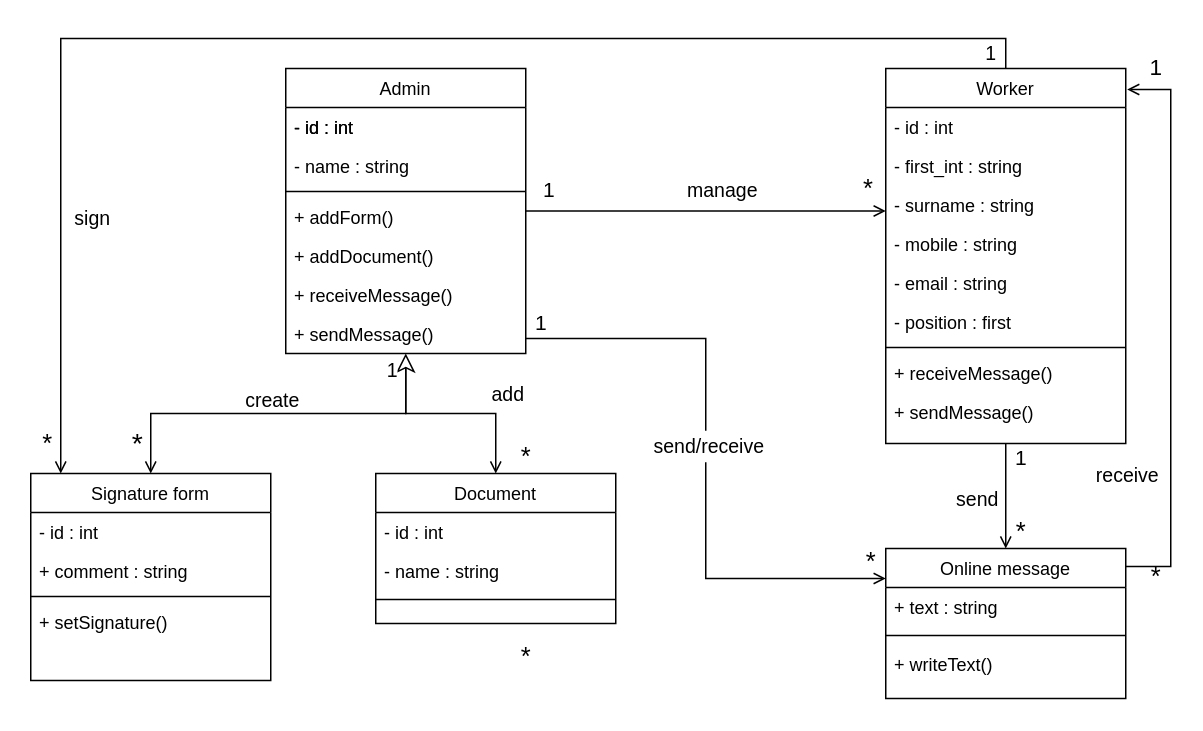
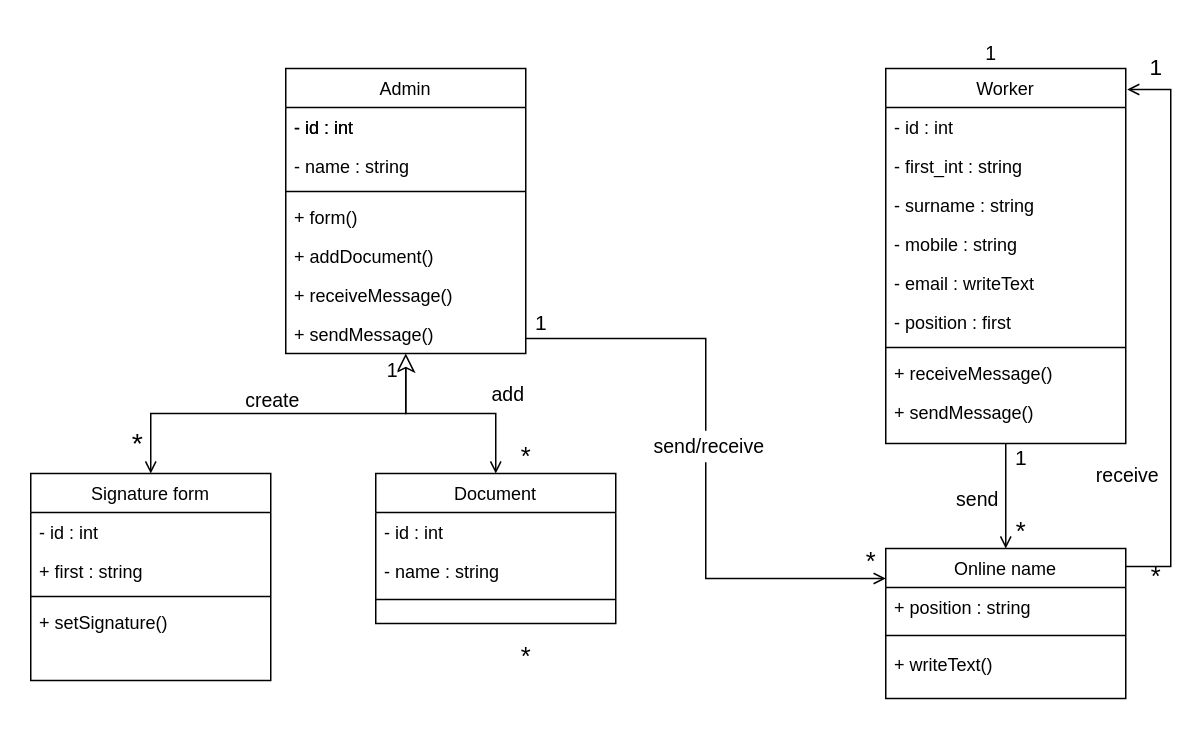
  <mxCell id="0" />
  <mxCell id="1" parent="0" />
  <mxCell id="2" value="Admin" style="swimlane;fontStyle=0;align=center;verticalAlign=top;childLayout=stackLayout;horizontal=1;startSize=26;horizontalStack=0;resizeParent=1;resizeLast=0;collapsible=1;marginBottom=0;rounded=0;shadow=0;strokeWidth=1;" parent="1" vertex="1"><mxGeometry x="190" y="45" width="160" height="190" as="geometry"><mxRectangle x="220" y="120" width="160" height="26" as="alternateBounds" /></mxGeometry></mxCell>
  <mxCell id="3" value="- id : int" style="text;align=left;verticalAlign=top;spacingLeft=4;spacingRight=4;overflow=hidden;rotatable=0;points=[[0,0.5],[1,0.5]];portConstraint=eastwest;" parent="2" vertex="1"><mxGeometry y="26" width="160" height="26" as="geometry" /></mxCell>
  <mxCell id="4" value="- name : string" style="text;align=left;verticalAlign=top;spacingLeft=4;spacingRight=4;overflow=hidden;rotatable=0;points=[[0,0.5],[1,0.5]];portConstraint=eastwest;rounded=0;shadow=0;html=0;" vertex="1" parent="2"><mxGeometry y="52" width="160" height="26" as="geometry" /></mxCell>
  <mxCell id="5" value="" style="line;html=1;strokeWidth=1;align=left;verticalAlign=middle;spacingTop=-1;spacingLeft=3;spacingRight=3;rotatable=0;labelPosition=right;points=[];portConstraint=eastwest;" parent="2" vertex="1"><mxGeometry y="78" width="160" height="8" as="geometry" /></mxCell>
- <mxCell id="6" value="+ addForm()" style="text;align=left;verticalAlign=top;spacingLeft=4;spacingRight=4;overflow=hidden;rotatable=0;points=[[0,0.5],[1,0.5]];portConstraint=eastwest;" vertex="1" parent="2"><mxGeometry y="86" width="160" height="26" as="geometry" /></mxCell>
+ <mxCell id="6" value="+ form()" style="text;align=left;verticalAlign=top;spacingLeft=4;spacingRight=4;overflow=hidden;rotatable=0;points=[[0,0.5],[1,0.5]];portConstraint=eastwest;" vertex="1" parent="2"><mxGeometry y="86" width="160" height="26" as="geometry" /></mxCell>
  <mxCell id="7" value="+ addDocument()" style="text;align=left;verticalAlign=top;spacingLeft=4;spacingRight=4;overflow=hidden;rotatable=0;points=[[0,0.5],[1,0.5]];portConstraint=eastwest;" vertex="1" parent="2"><mxGeometry y="112" width="160" height="26" as="geometry" /></mxCell>
  <mxCell id="8" value="+ receiveMessage()" style="text;align=left;verticalAlign=top;spacingLeft=4;spacingRight=4;overflow=hidden;rotatable=0;points=[[0,0.5],[1,0.5]];portConstraint=eastwest;" vertex="1" parent="2"><mxGeometry y="138" width="160" height="26" as="geometry" /></mxCell>
  <mxCell id="9" value="+ sendMessage()" style="text;align=left;verticalAlign=top;spacingLeft=4;spacingRight=4;overflow=hidden;rotatable=0;points=[[0,0.5],[1,0.5]];portConstraint=eastwest;" vertex="1" parent="2"><mxGeometry y="164" width="160" height="26" as="geometry" /></mxCell>
  <mxCell id="10" value="Signature form" style="swimlane;fontStyle=0;align=center;verticalAlign=top;childLayout=stackLayout;horizontal=1;startSize=26;horizontalStack=0;resizeParent=1;resizeLast=0;collapsible=1;marginBottom=0;rounded=0;shadow=0;strokeWidth=1;" parent="1" vertex="1"><mxGeometry x="20" y="315" width="160" height="138" as="geometry"><mxRectangle x="130" y="380" width="160" height="26" as="alternateBounds" /></mxGeometry></mxCell>
  <mxCell id="11" value="- id : int" style="text;align=left;verticalAlign=top;spacingLeft=4;spacingRight=4;overflow=hidden;rotatable=0;points=[[0,0.5],[1,0.5]];portConstraint=eastwest;" vertex="1" parent="10"><mxGeometry y="26" width="160" height="26" as="geometry" /></mxCell>
- <mxCell id="12" value="+ comment : string" style="text;align=left;verticalAlign=top;spacingLeft=4;spacingRight=4;overflow=hidden;rotatable=0;points=[[0,0.5],[1,0.5]];portConstraint=eastwest;rounded=0;shadow=0;html=0;" parent="10" vertex="1"><mxGeometry y="52" width="160" height="26" as="geometry" /></mxCell>
+ <mxCell id="12" value="+ first : string" style="text;align=left;verticalAlign=top;spacingLeft=4;spacingRight=4;overflow=hidden;rotatable=0;points=[[0,0.5],[1,0.5]];portConstraint=eastwest;rounded=0;shadow=0;html=0;" parent="10" vertex="1"><mxGeometry y="52" width="160" height="26" as="geometry" /></mxCell>
  <mxCell id="13" value="" style="line;html=1;strokeWidth=1;align=left;verticalAlign=middle;spacingTop=-1;spacingLeft=3;spacingRight=3;rotatable=0;labelPosition=right;points=[];portConstraint=eastwest;" parent="10" vertex="1"><mxGeometry y="78" width="160" height="8" as="geometry" /></mxCell>
  <mxCell id="14" value="+ setSignature()" style="text;align=left;verticalAlign=top;spacingLeft=4;spacingRight=4;overflow=hidden;rotatable=0;points=[[0,0.5],[1,0.5]];portConstraint=eastwest;" vertex="1" parent="10"><mxGeometry y="86" width="160" height="26" as="geometry" /></mxCell>
  <mxCell id="15" value="" style="endArrow=classic;endSize=10;endFill=0;shadow=0;strokeWidth=1;rounded=0;edgeStyle=elbowEdgeStyle;elbow=vertical;startArrow=open;startFill=0;" parent="1" source="10" target="2" edge="1"><mxGeometry width="160" relative="1" as="geometry"><mxPoint x="200" y="198" as="sourcePoint" /><mxPoint x="200" y="198" as="targetPoint" /></mxGeometry></mxCell>
  <mxCell id="16" value="create" style="edgeLabel;html=1;align=center;verticalAlign=middle;resizable=0;points=[];fontSize=13;" vertex="1" connectable="0" parent="15"><mxGeometry x="0.088" y="1" relative="1" as="geometry"><mxPoint x="-16" y="-9" as="offset" /></mxGeometry></mxCell>
  <mxCell id="17" value="1" style="edgeLabel;html=1;align=center;verticalAlign=middle;resizable=0;points=[];fontSize=13;" vertex="1" connectable="0" parent="15"><mxGeometry x="0.952" y="-1" relative="1" as="geometry"><mxPoint x="-11" y="4" as="offset" /></mxGeometry></mxCell>
  <mxCell id="18" value="&lt;font style=&quot;font-size: 19px&quot;&gt;*&lt;/font&gt;" style="edgeLabel;html=1;align=center;verticalAlign=middle;resizable=0;points=[];" vertex="1" connectable="0" parent="15"><mxGeometry x="-0.92" y="-2" relative="1" as="geometry"><mxPoint x="-12" y="-10" as="offset" /></mxGeometry></mxCell>
  <mxCell id="19" style="edgeStyle=orthogonalEdgeStyle;rounded=0;orthogonalLoop=1;jettySize=auto;html=1;exitX=0.5;exitY=0;exitDx=0;exitDy=0;startArrow=open;startFill=0;endArrow=none;endFill=0;fontSize=17;" edge="1" parent="1" source="21"><mxGeometry relative="1" as="geometry"><mxPoint x="270" y="245" as="targetPoint" /><Array as="points"><mxPoint x="330" y="275" /><mxPoint x="270" y="275" /></Array></mxGeometry></mxCell>
  <mxCell id="20" value="&lt;font style=&quot;font-size: 13px&quot;&gt;add&lt;/font&gt;" style="edgeLabel;html=1;align=center;verticalAlign=middle;resizable=0;points=[];fontSize=17;" vertex="1" connectable="0" parent="19"><mxGeometry x="-0.322" y="-4" relative="1" as="geometry"><mxPoint x="11" y="-10" as="offset" /></mxGeometry></mxCell>
  <mxCell id="21" value="Document" style="swimlane;fontStyle=0;align=center;verticalAlign=top;childLayout=stackLayout;horizontal=1;startSize=26;horizontalStack=0;resizeParent=1;resizeLast=0;collapsible=1;marginBottom=0;rounded=0;shadow=0;strokeWidth=1;" parent="1" vertex="1"><mxGeometry x="250" y="315" width="160" height="100" as="geometry"><mxRectangle x="340" y="380" width="170" height="26" as="alternateBounds" /></mxGeometry></mxCell>
  <mxCell id="22" value="- id : int" style="text;align=left;verticalAlign=top;spacingLeft=4;spacingRight=4;overflow=hidden;rotatable=0;points=[[0,0.5],[1,0.5]];portConstraint=eastwest;" vertex="1" parent="21"><mxGeometry y="26" width="160" height="26" as="geometry" /></mxCell>
  <mxCell id="23" value="- name : string" style="text;align=left;verticalAlign=top;spacingLeft=4;spacingRight=4;overflow=hidden;rotatable=0;points=[[0,0.5],[1,0.5]];portConstraint=eastwest;rounded=0;shadow=0;html=0;" vertex="1" parent="21"><mxGeometry y="52" width="160" height="26" as="geometry" /></mxCell>
  <mxCell id="24" value="" style="line;html=1;strokeWidth=1;align=left;verticalAlign=middle;spacingTop=-1;spacingLeft=3;spacingRight=3;rotatable=0;labelPosition=right;points=[];portConstraint=eastwest;" parent="21" vertex="1"><mxGeometry y="78" width="160" height="12" as="geometry" /></mxCell>
  <mxCell id="25" style="edgeStyle=orthogonalEdgeStyle;rounded=0;orthogonalLoop=1;jettySize=auto;html=1;exitX=0.5;exitY=1;exitDx=0;exitDy=0;entryX=0.5;entryY=0;entryDx=0;entryDy=0;startArrow=none;startFill=0;endArrow=open;endFill=0;fontSize=17;" edge="1" parent="1" source="30" target="46"><mxGeometry relative="1" as="geometry" /></mxCell>
  <mxCell id="26" value="&lt;font style=&quot;font-size: 13px&quot;&gt;send&lt;/font&gt;" style="edgeLabel;html=1;align=center;verticalAlign=middle;resizable=0;points=[];fontSize=17;" vertex="1" connectable="0" parent="25"><mxGeometry x="0.029" y="-1" relative="1" as="geometry"><mxPoint x="-19" as="offset" /></mxGeometry></mxCell>
- <mxCell id="27" style="edgeStyle=orthogonalEdgeStyle;rounded=0;orthogonalLoop=1;jettySize=auto;html=1;exitX=0.5;exitY=0;exitDx=0;exitDy=0;startArrow=none;startFill=0;endArrow=open;endFill=0;fontSize=17;entryX=0.125;entryY=0;entryDx=0;entryDy=0;entryPerimeter=0;" edge="1" parent="1" source="30" target="10"><mxGeometry relative="1" as="geometry"><mxPoint x="40" y="5" as="targetPoint" /></mxGeometry></mxCell>
- <mxCell id="28" value="&lt;font style=&quot;font-size: 13px&quot;&gt;sign&lt;/font&gt;" style="edgeLabel;html=1;align=center;verticalAlign=middle;resizable=0;points=[];fontSize=17;" vertex="1" connectable="0" parent="27"><mxGeometry x="0.64" y="1" relative="1" as="geometry"><mxPoint x="19" y="-2" as="offset" /></mxGeometry></mxCell>
- <mxCell id="29" value="*" style="edgeLabel;html=1;align=center;verticalAlign=middle;resizable=0;points=[];fontSize=17;" vertex="1" connectable="0" parent="27"><mxGeometry x="0.977" y="3" relative="1" as="geometry"><mxPoint x="-13" y="-9" as="offset" /></mxGeometry></mxCell>
  <mxCell id="30" value="Worker" style="swimlane;fontStyle=0;align=center;verticalAlign=top;childLayout=stackLayout;horizontal=1;startSize=26;horizontalStack=0;resizeParent=1;resizeLast=0;collapsible=1;marginBottom=0;rounded=0;shadow=0;strokeWidth=1;" parent="1" vertex="1"><mxGeometry x="590" y="45" width="160" height="250" as="geometry"><mxRectangle x="550" y="140" width="160" height="26" as="alternateBounds" /></mxGeometry></mxCell>
  <mxCell id="31" value="- id : int " style="text;align=left;verticalAlign=top;spacingLeft=4;spacingRight=4;overflow=hidden;rotatable=0;points=[[0,0.5],[1,0.5]];portConstraint=eastwest;" parent="30" vertex="1"><mxGeometry y="26" width="160" height="26" as="geometry" /></mxCell>
  <mxCell id="32" value="- first_int : string" style="text;align=left;verticalAlign=top;spacingLeft=4;spacingRight=4;overflow=hidden;rotatable=0;points=[[0,0.5],[1,0.5]];portConstraint=eastwest;rounded=0;shadow=0;html=0;" parent="30" vertex="1"><mxGeometry y="52" width="160" height="26" as="geometry" /></mxCell>
  <mxCell id="33" value="- surname : string" style="text;align=left;verticalAlign=top;spacingLeft=4;spacingRight=4;overflow=hidden;rotatable=0;points=[[0,0.5],[1,0.5]];portConstraint=eastwest;rounded=0;shadow=0;html=0;" parent="30" vertex="1"><mxGeometry y="78" width="160" height="26" as="geometry" /></mxCell>
  <mxCell id="34" value="- mobile : string" style="text;align=left;verticalAlign=top;spacingLeft=4;spacingRight=4;overflow=hidden;rotatable=0;points=[[0,0.5],[1,0.5]];portConstraint=eastwest;rounded=0;shadow=0;html=0;" parent="30" vertex="1"><mxGeometry y="104" width="160" height="26" as="geometry" /></mxCell>
- <mxCell id="35" value="- email : string" style="text;align=left;verticalAlign=top;spacingLeft=4;spacingRight=4;overflow=hidden;rotatable=0;points=[[0,0.5],[1,0.5]];portConstraint=eastwest;rounded=0;shadow=0;html=0;" parent="30" vertex="1"><mxGeometry y="130" width="160" height="26" as="geometry" /></mxCell>
+ <mxCell id="35" value="- email : writeText" style="text;align=left;verticalAlign=top;spacingLeft=4;spacingRight=4;overflow=hidden;rotatable=0;points=[[0,0.5],[1,0.5]];portConstraint=eastwest;rounded=0;shadow=0;html=0;" parent="30" vertex="1"><mxGeometry y="130" width="160" height="26" as="geometry" /></mxCell>
  <mxCell id="36" value="- position : first " style="text;align=left;verticalAlign=top;spacingLeft=4;spacingRight=4;overflow=hidden;rotatable=0;points=[[0,0.5],[1,0.5]];portConstraint=eastwest;rounded=0;shadow=0;html=0;" vertex="1" parent="30"><mxGeometry y="156" width="160" height="26" as="geometry" /></mxCell>
  <mxCell id="37" value="" style="line;html=1;strokeWidth=1;align=left;verticalAlign=middle;spacingTop=-1;spacingLeft=3;spacingRight=3;rotatable=0;labelPosition=right;points=[];portConstraint=eastwest;" parent="30" vertex="1"><mxGeometry y="182" width="160" height="8" as="geometry" /></mxCell>
  <mxCell id="38" value="+ receiveMessage()" style="text;align=left;verticalAlign=top;spacingLeft=4;spacingRight=4;overflow=hidden;rotatable=0;points=[[0,0.5],[1,0.5]];portConstraint=eastwest;" vertex="1" parent="30"><mxGeometry y="190" width="160" height="26" as="geometry" /></mxCell>
  <mxCell id="39" value="+ sendMessage()" style="text;align=left;verticalAlign=top;spacingLeft=4;spacingRight=4;overflow=hidden;rotatable=0;points=[[0,0.5],[1,0.5]];portConstraint=eastwest;" vertex="1" parent="30"><mxGeometry y="216" width="160" height="26" as="geometry" /></mxCell>
- <mxCell id="40" value="" style="endArrow=open;shadow=0;strokeWidth=1;rounded=0;endFill=1;edgeStyle=elbowEdgeStyle;elbow=vertical;" parent="1" source="2" target="30" edge="1"><mxGeometry x="0.5" y="41" relative="1" as="geometry"><mxPoint x="380" y="187" as="sourcePoint" /><mxPoint x="540" y="187" as="targetPoint" /><mxPoint x="-40" y="32" as="offset" /></mxGeometry></mxCell>
- <mxCell id="41" value="1" style="resizable=0;align=left;verticalAlign=bottom;labelBackgroundColor=none;fontSize=14;" parent="40" connectable="0" vertex="1"><mxGeometry x="-1" relative="1" as="geometry"><mxPoint x="10" y="-5" as="offset" /></mxGeometry></mxCell>
- <mxCell id="42" value="*" style="resizable=0;align=right;verticalAlign=bottom;labelBackgroundColor=none;fontSize=17;" parent="40" connectable="0" vertex="1"><mxGeometry x="1" relative="1" as="geometry"><mxPoint x="-7" y="-5" as="offset" /></mxGeometry></mxCell>
- <mxCell id="43" value="&lt;font style=&quot;font-size: 13px&quot;&gt;manage&lt;/font&gt;" style="edgeLabel;html=1;align=center;verticalAlign=middle;resizable=0;points=[];fontSize=17;" vertex="1" connectable="0" parent="40"><mxGeometry x="0.142" relative="1" as="geometry"><mxPoint x="-7" y="-15" as="offset" /></mxGeometry></mxCell>
  <mxCell id="44" value="- id : int" style="text;align=left;verticalAlign=top;spacingLeft=4;spacingRight=4;overflow=hidden;rotatable=0;points=[[0,0.5],[1,0.5]];portConstraint=eastwest;" vertex="1" parent="1"><mxGeometry x="190" y="71" width="160" height="26" as="geometry" /></mxCell>
  <mxCell id="45" value="*" style="text;html=1;align=center;verticalAlign=middle;resizable=0;points=[];autosize=1;fontSize=17;" vertex="1" parent="1"><mxGeometry x="340" y="290" width="20" height="30" as="geometry" /></mxCell>
- <mxCell id="46" value="Online message" style="swimlane;fontStyle=0;align=center;verticalAlign=top;childLayout=stackLayout;horizontal=1;startSize=26;horizontalStack=0;resizeParent=1;resizeLast=0;collapsible=1;marginBottom=0;rounded=0;shadow=0;strokeWidth=1;" vertex="1" parent="1"><mxGeometry x="590" y="365" width="160" height="100" as="geometry"><mxRectangle x="340" y="380" width="170" height="26" as="alternateBounds" /></mxGeometry></mxCell>
- <mxCell id="47" value="+ text : string" style="text;align=left;verticalAlign=top;spacingLeft=4;spacingRight=4;overflow=hidden;rotatable=0;points=[[0,0.5],[1,0.5]];portConstraint=eastwest;" vertex="1" parent="46"><mxGeometry y="26" width="160" height="26" as="geometry" /></mxCell>
+ <mxCell id="46" value="Online name" style="swimlane;fontStyle=0;align=center;verticalAlign=top;childLayout=stackLayout;horizontal=1;startSize=26;horizontalStack=0;resizeParent=1;resizeLast=0;collapsible=1;marginBottom=0;rounded=0;shadow=0;strokeWidth=1;" vertex="1" parent="1"><mxGeometry x="590" y="365" width="160" height="100" as="geometry"><mxRectangle x="340" y="380" width="170" height="26" as="alternateBounds" /></mxGeometry></mxCell>
+ <mxCell id="47" value="+ position : string" style="text;align=left;verticalAlign=top;spacingLeft=4;spacingRight=4;overflow=hidden;rotatable=0;points=[[0,0.5],[1,0.5]];portConstraint=eastwest;" vertex="1" parent="46"><mxGeometry y="26" width="160" height="26" as="geometry" /></mxCell>
  <mxCell id="48" value="" style="line;html=1;strokeWidth=1;align=left;verticalAlign=middle;spacingTop=-1;spacingLeft=3;spacingRight=3;rotatable=0;labelPosition=right;points=[];portConstraint=eastwest;" vertex="1" parent="46"><mxGeometry y="52" width="160" height="12" as="geometry" /></mxCell>
  <mxCell id="49" value="+ writeText()" style="text;align=left;verticalAlign=top;spacingLeft=4;spacingRight=4;overflow=hidden;rotatable=0;points=[[0,0.5],[1,0.5]];portConstraint=eastwest;" vertex="1" parent="46"><mxGeometry y="64" width="160" height="26" as="geometry" /></mxCell>
  <mxCell id="50" value="&lt;font style=&quot;font-size: 14px&quot;&gt;1&lt;/font&gt;" style="text;html=1;align=center;verticalAlign=middle;resizable=0;points=[];autosize=1;fontSize=17;" vertex="1" parent="1"><mxGeometry x="670" y="290" width="20" height="30" as="geometry" /></mxCell>
  <mxCell id="51" value="*" style="text;html=1;align=center;verticalAlign=middle;resizable=0;points=[];autosize=1;fontSize=17;" vertex="1" parent="1"><mxGeometry x="670" y="340" width="20" height="30" as="geometry" /></mxCell>
  <mxCell id="52" style="edgeStyle=orthogonalEdgeStyle;rounded=0;orthogonalLoop=1;jettySize=auto;html=1;exitX=1.006;exitY=0.056;exitDx=0;exitDy=0;entryX=1;entryY=0.12;entryDx=0;entryDy=0;entryPerimeter=0;startArrow=open;startFill=0;endArrow=none;endFill=0;fontSize=17;exitPerimeter=0;" edge="1" parent="1" source="30" target="46"><mxGeometry relative="1" as="geometry"><Array as="points"><mxPoint x="780" y="59" /><mxPoint x="780" y="377" /></Array></mxGeometry></mxCell>
  <mxCell id="53" value="&lt;font style=&quot;font-size: 13px&quot;&gt;receive&lt;/font&gt;" style="edgeLabel;html=1;align=center;verticalAlign=middle;resizable=0;points=[];fontSize=17;" vertex="1" connectable="0" parent="52"><mxGeometry x="0.501" y="-2" relative="1" as="geometry"><mxPoint x="-28" y="2.04" as="offset" /></mxGeometry></mxCell>
  <mxCell id="54" value="&lt;font style=&quot;font-size: 15px&quot;&gt;1&lt;/font&gt;" style="text;html=1;align=center;verticalAlign=middle;resizable=0;points=[];autosize=1;fontSize=17;" vertex="1" parent="1"><mxGeometry x="760" y="30" width="20" height="30" as="geometry" /></mxCell>
  <mxCell id="55" value="*" style="text;html=1;align=center;verticalAlign=middle;resizable=0;points=[];autosize=1;fontSize=17;" vertex="1" parent="1"><mxGeometry x="760" y="370" width="20" height="30" as="geometry" /></mxCell>
  <mxCell id="56" value="&lt;font style=&quot;font-size: 13px&quot;&gt;1&lt;/font&gt;" style="text;html=1;align=center;verticalAlign=middle;resizable=0;points=[];autosize=1;fontSize=17;" vertex="1" parent="1"><mxGeometry x="650" y="20" width="20" height="30" as="geometry" /></mxCell>
  <mxCell id="57" value="*" style="text;html=1;align=center;verticalAlign=middle;resizable=0;points=[];autosize=1;fontSize=17;" vertex="1" parent="1"><mxGeometry x="340" y="423" width="20" height="30" as="geometry" /></mxCell>
  <mxCell id="58" style="edgeStyle=orthogonalEdgeStyle;rounded=0;orthogonalLoop=1;jettySize=auto;html=1;startArrow=none;startFill=0;endArrow=open;endFill=0;fontSize=17;" edge="1" parent="1"><mxGeometry relative="1" as="geometry"><mxPoint x="350" y="225" as="sourcePoint" /><mxPoint x="590" y="385" as="targetPoint" /><Array as="points"><mxPoint x="470" y="225" /><mxPoint x="470" y="385" /><mxPoint x="590" y="385" /></Array></mxGeometry></mxCell>
  <mxCell id="59" value="&lt;font style=&quot;font-size: 13px&quot;&gt;send/receive&lt;/font&gt;" style="edgeLabel;html=1;align=center;verticalAlign=middle;resizable=0;points=[];fontSize=17;" vertex="1" connectable="0" parent="58"><mxGeometry x="-0.045" y="1" relative="1" as="geometry"><mxPoint as="offset" /></mxGeometry></mxCell>
  <mxCell id="60" value="&lt;font style=&quot;font-size: 14px&quot;&gt;1&lt;/font&gt;" style="text;html=1;align=center;verticalAlign=middle;resizable=0;points=[];autosize=1;fontSize=17;" vertex="1" parent="1"><mxGeometry x="350" y="200" width="20" height="30" as="geometry" /></mxCell>
  <mxCell id="61" value="*" style="text;html=1;align=center;verticalAlign=middle;resizable=0;points=[];autosize=1;fontSize=17;" vertex="1" parent="1"><mxGeometry x="570" y="360" width="20" height="30" as="geometry" /></mxCell>
